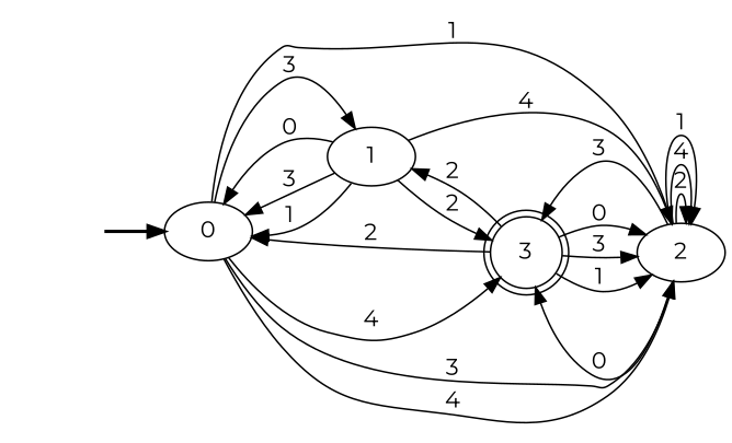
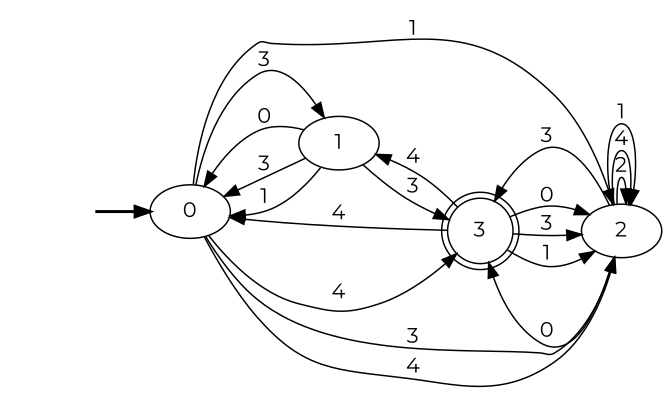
  digraph {
    fontname=Montserrat
    rankdir=LR
    node [fontname=Montserrat]
    edge [fontname=Montserrat]
    fake [style=invisible]
    0 [root=true]
    1
    2
    3 [shape=doublecircle]
    fake -> 0 [style=bold]
    0 -> 1 [label=3]
    0 -> 2 [label=1]
    0 -> 2 [label=3]
    0 -> 2 [label=4]
    0 -> 3 [label=4]
    1 -> 0 [label=0]
    1 -> 0 [label=3]
    1 -> 0 [label=1]
-   1 -> 2 [label=4]
-   1 -> 3 [label=2]
+   1 -> 3 [label=3]
    2 -> 2 [label=2]
    2 -> 2 [label=4]
    2 -> 2 [label=1]
    2 -> 3 [label=0]
    2 -> 3 [label=3]
-   3 -> 0 [label=2]
-   3 -> 1 [label=2]
+   3 -> 0 [label=4]
+   3 -> 1 [label=4]
    3 -> 2 [label=0]
    3 -> 2 [label=3]
    3 -> 2 [label=1]
  }
